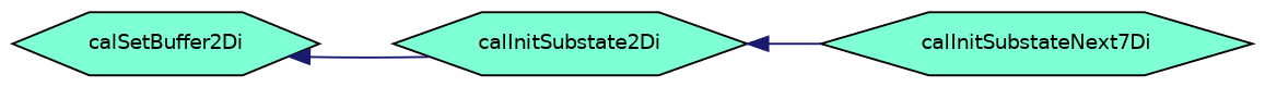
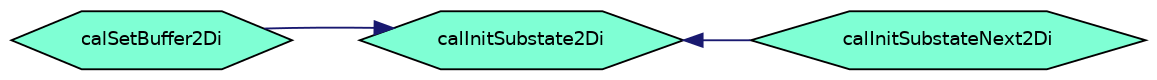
  digraph {
    rankdir=LR
    node [color=black fillcolor=aquamarine fontname=Helvetica fontsize=10 shape=hexagon style=filled]
    edge [color=midnightblue dir=back fontname=Helvetica fontsize=10 labelfontname=Helvetica labelfontsize=10 style=solid]
    n1 [fontcolor=black height=0.2 label=calSetBuffer2Di width=0.4]
    n2 [height=0.2 label=calInitSubstate2Di width=0.4]
-   n3 [height=0.2 label=calInitSubstateNext7Di width=0.4]
-   n1 -> n2
+   n3 [height=0.2 label=calInitSubstateNext2Di width=0.4]
+   n2 -> n1
    n2 -> n3
  }
